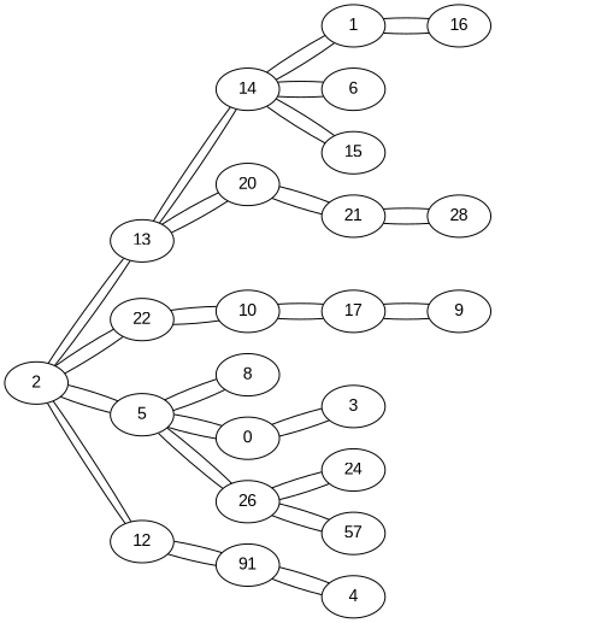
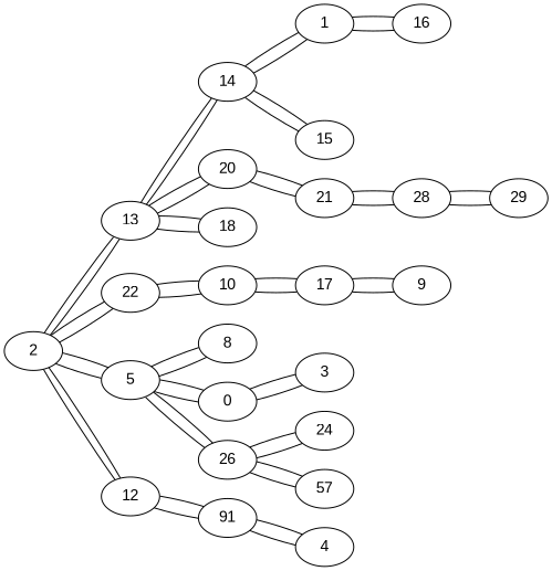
  graph {
    fontname="Liberation Sans"
    rankdir=LR
    node [fontname="Liberation Sans"]
    edge [fontname="Liberation Sans"]
    n1 [label=2]
    n2 [label=13]
    n3 [label=22]
    n4 [label=5]
    n5 [label=12]
    n6 [label=14]
    n7 [label=20]
+   n8 [label=18]
    n9 [label=10]
    n10 [label=8]
    n11 [label=0]
    n12 [label=26]
    n13 [label=91]
    n14 [label=1]
-   n15 [label=6]
    n16 [label=15]
    n17 [label=21]
    n18 [label=17]
    n19 [label=3]
    n20 [label=24]
    n21 [label=57]
    n22 [label=4]
    n23 [label=16]
    n24 [label=28]
    n25 [label=9]
+   n26 [label=29]
    n1 -- n2
    n1 -- n3
    n1 -- n4
    n1 -- n5
    n2 -- n1
    n2 -- n6
    n2 -- n7
+   n2 -- n8
    n3 -- n1
    n3 -- n9
    n4 -- n1
    n4 -- n10
    n4 -- n11
    n4 -- n12
    n5 -- n1
    n5 -- n13
    n6 -- n2
    n6 -- n14
-   n6 -- n15
    n6 -- n16
    n7 -- n2
    n7 -- n17
+   n8 -- n2
    n9 -- n3
    n9 -- n18
    n10 -- n4
    n11 -- n4
    n11 -- n19
    n12 -- n4
    n12 -- n20
    n12 -- n21
    n13 -- n5
    n13 -- n22
    n14 -- n6
    n14 -- n23
-   n15 -- n6
    n16 -- n6
    n17 -- n7
    n17 -- n24
    n18 -- n9
    n18 -- n25
    n19 -- n11
    n20 -- n12
    n21 -- n12
    n22 -- n13
    n23 -- n14
    n24 -- n17
+   n24 -- n26
    n25 -- n18
+   n26 -- n24
  }
